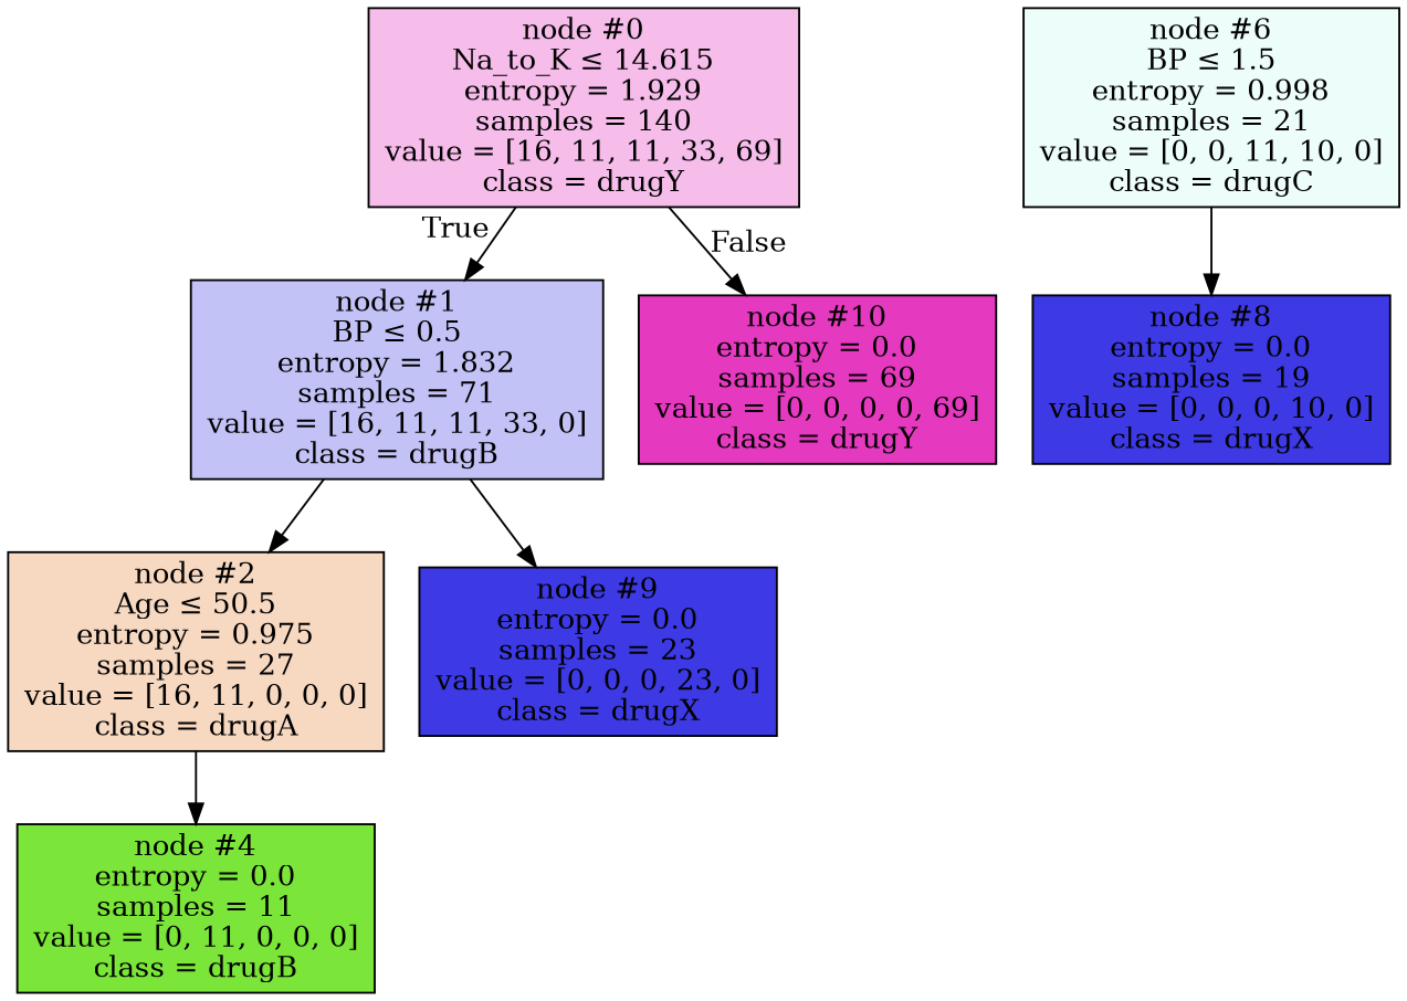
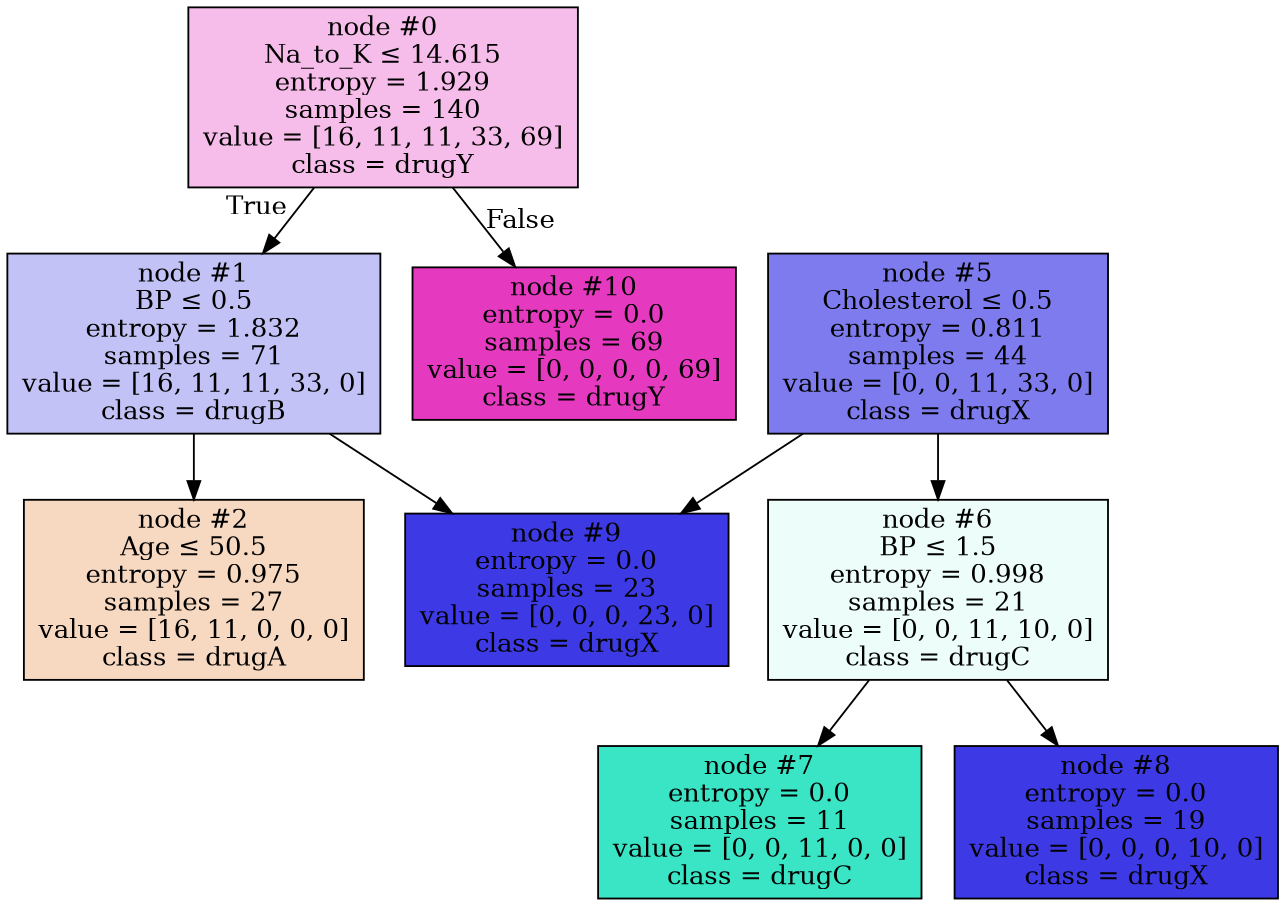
  digraph {
    node [color=black fillcolor="#3c39e5" shape=box style=filled]
    n1 [fillcolor="#f6bcea" label=<node &#35;0<br/>Na_to_K &le; 14.615<br/>entropy = 1.929<br/>samples = 140<br/>value = [16, 11, 11, 33, 69]<br/>class = drugY>]
    n2 [fillcolor="#c3c2f7" label=<node &#35;1<br/>BP &le; 0.5<br/>entropy = 1.832<br/>samples = 71<br/>value = [16, 11, 11, 33, 0]<br/>class = drugB>]
    n3 [fillcolor="#e539c0" label=<node &#35;10<br/>entropy = 0.0<br/>samples = 69<br/>value = [0, 0, 0, 0, 69]<br/>class = drugY>]
    n4 [fillcolor="#f7d8c1" label=<node &#35;2<br/>Age &le; 50.5<br/>entropy = 0.975<br/>samples = 27<br/>value = [16, 11, 0, 0, 0]<br/>class = drugA>]
    n5 [label=<node &#35;9<br/>entropy = 0.0<br/>samples = 23<br/>value = [0, 0, 0, 23, 0]<br/>class = drugX>]
-   n6 [fillcolor="#7be539" label=<node &#35;4<br/>entropy = 0.0<br/>samples = 11<br/>value = [0, 11, 0, 0, 0]<br/>class = drugB>]
+   n7 [fillcolor="#7d7bee" label=<node &#35;5<br/>Cholesterol &le; 0.5<br/>entropy = 0.811<br/>samples = 44<br/>value = [0, 0, 11, 33, 0]<br/>class = drugX>]
    n8 [fillcolor="#edfdfa" label=<node &#35;6<br/>BP &le; 1.5<br/>entropy = 0.998<br/>samples = 21<br/>value = [0, 0, 11, 10, 0]<br/>class = drugC>]
+   n9 [fillcolor="#39e5c5" label=<node &#35;7<br/>entropy = 0.0<br/>samples = 11<br/>value = [0, 0, 11, 0, 0]<br/>class = drugC>]
    n10 [label=<node &#35;8<br/>entropy = 0.0<br/>samples = 19<br/>value = [0, 0, 0, 10, 0]<br/>class = drugX>]
    n1 -> n2 [headlabel=True labelangle=45 labeldistance=2.5]
    n1 -> n3 [headlabel=False labelangle=-45 labeldistance=2.5]
    n2 -> n4
    n2 -> n5
-   n4 -> n6
+   n7 -> n5
+   n7 -> n8
+   n8 -> n9
    n8 -> n10
  }
